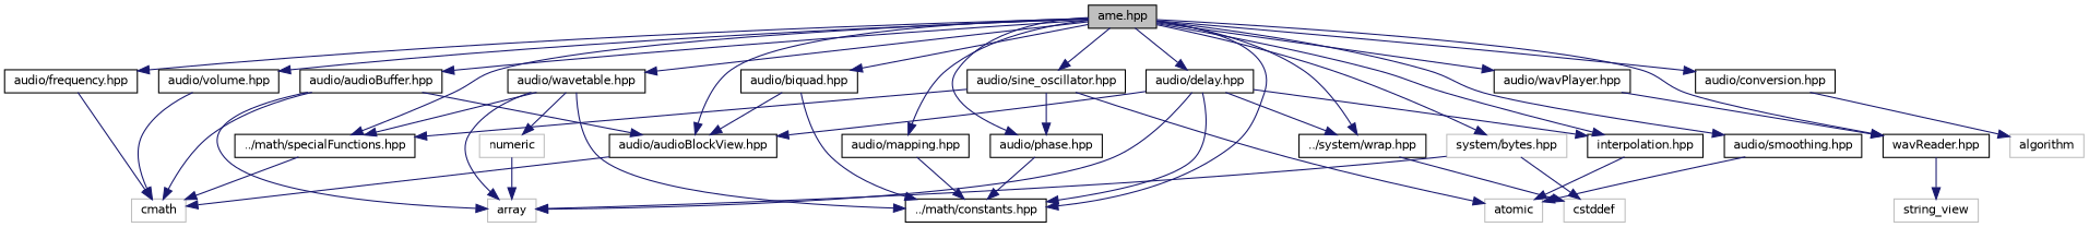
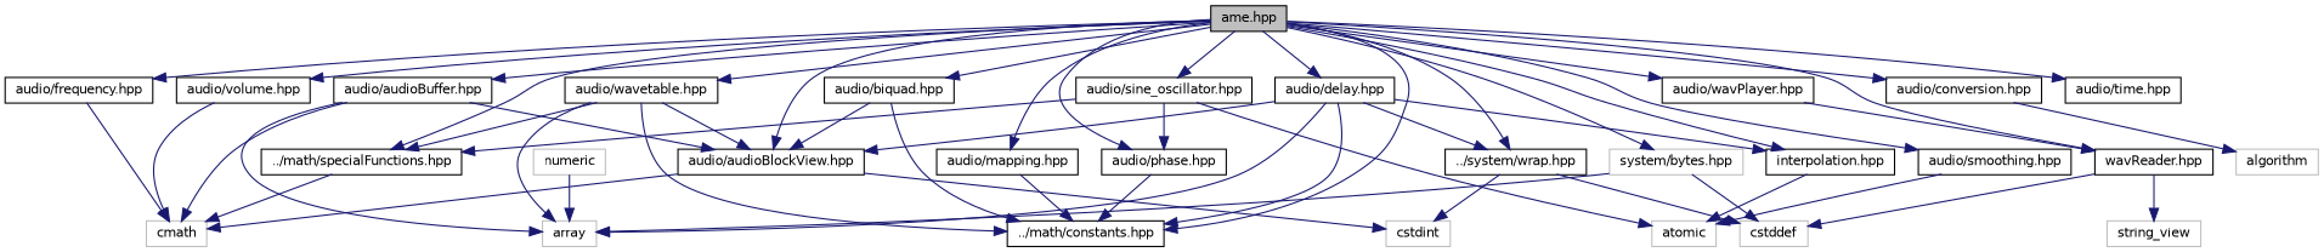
  digraph {
    fontname="DejaVu Sans"
    node [color=black fillcolor=white fontname="DejaVu Sans" fontsize=10 shape=record style=filled]
    edge [color=midnightblue fontname="DejaVu Sans" fontsize=10 labelfontname=Helvetica labelfontsize=10 style=solid]
    n1 [fillcolor=grey75 fontcolor=black height=0.2 label="ame.hpp" width=0.4]
    n2 [height=0.2 label="audio/audioBlockView.hpp" width=0.4]
    n3 [height=0.2 label="audio/audioBuffer.hpp" width=0.4]
    n4 [height=0.2 label="audio/biquad.hpp" width=0.4]
    n5 [height=0.2 label="../math/constants.hpp" width=0.4]
    n6 [height=0.2 label="audio/conversion.hpp" width=0.4]
    n7 [height=0.2 label="audio/delay.hpp" width=0.4]
    n8 [height=0.2 label="../system/wrap.hpp" width=0.4]
    n9 [height=0.2 label="interpolation.hpp" width=0.4]
    n10 [height=0.2 label="audio/frequency.hpp" width=0.4]
    n11 [height=0.2 label="audio/mapping.hpp" width=0.4]
    n12 [height=0.2 label="audio/phase.hpp" width=0.4]
    n13 [height=0.2 label="audio/sine_oscillator.hpp" width=0.4]
    n14 [height=0.2 label="../math/specialFunctions.hpp" width=0.4]
    n15 [height=0.2 label="audio/smoothing.hpp" width=0.4]
+   n16 [height=0.2 label="audio/time.hpp" width=0.4]
    n17 [height=0.2 label="audio/volume.hpp" width=0.4]
    n18 [height=0.2 label="audio/wavPlayer.hpp" width=0.4]
    n19 [height=0.2 label="wavReader.hpp" width=0.4]
    n20 [height=0.2 label="audio/wavetable.hpp" width=0.4]
    n21 [color=grey75 height=0.2 label="system/bytes.hpp" width=0.4]
    n22 [color=grey75 height=0.2 label=cmath width=0.4]
+   n23 [color=grey75 height=0.2 label=cstdint width=0.4]
    n24 [color=grey75 height=0.2 label=array width=0.4]
    n25 [color=grey75 height=0.2 label=algorithm width=0.4]
    n26 [color=grey75 height=0.2 label=cstddef width=0.4]
    n27 [color=grey75 height=0.2 label=atomic width=0.4]
    n28 [color=grey75 height=0.2 label=string_view width=0.4]
    n29 [color=grey75 height=0.2 label=numeric width=0.4]
    n1 -> n2
    n1 -> n3
    n1 -> n4
    n1 -> n5
    n1 -> n6
    n1 -> n7
    n1 -> n8
    n1 -> n9
    n1 -> n10
    n1 -> n11
    n1 -> n12
    n1 -> n13
    n1 -> n14
    n1 -> n15
+   n1 -> n16
    n1 -> n17
    n1 -> n18
    n1 -> n19
    n1 -> n20
    n1 -> n21
    n2 -> n22
+   n2 -> n23
    n3 -> n2
    n3 -> n22
    n3 -> n24
    n4 -> n2
    n4 -> n5
    n6 -> n25
    n7 -> n2
    n7 -> n5
    n7 -> n8
    n7 -> n9
    n7 -> n24
+   n8 -> n23
    n8 -> n26
    n9 -> n27
    n10 -> n22
    n11 -> n5
    n12 -> n5
    n13 -> n12
    n13 -> n14
    n13 -> n27
    n14 -> n22
    n15 -> n27
    n17 -> n22
    n18 -> n19
+   n19 -> n26
    n19 -> n28
    n20 -> n5
    n20 -> n14
    n20 -> n24
-   n20 -> n29
+   n20 -> n2
    n21 -> n24
    n21 -> n26
    n29 -> n24
  }
